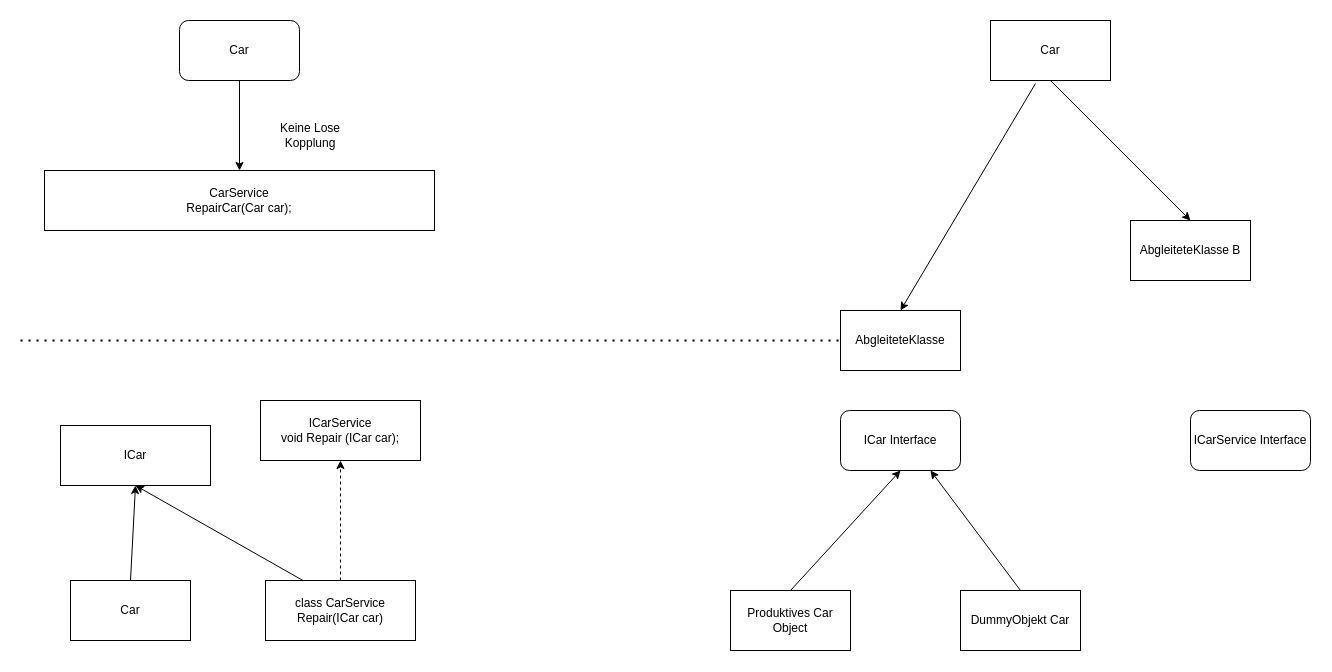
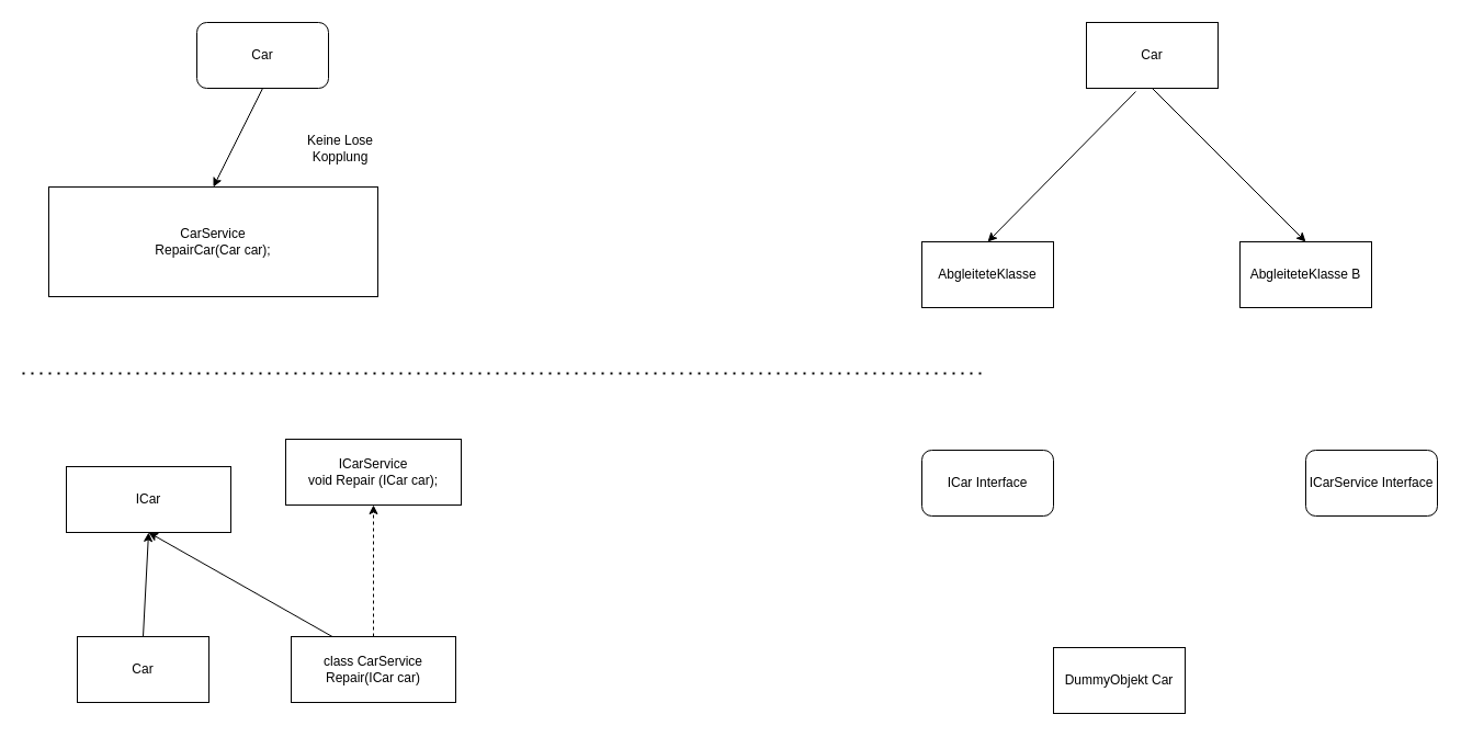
  <mxCell id="0" />
  <mxCell id="1" parent="0" />
  <mxCell id="2" value="Car" style="rounded=1;whiteSpace=wrap;html=1;" vertex="1" parent="1"><mxGeometry x="179" y="20" width="120" height="60" as="geometry" /></mxCell>
- <mxCell id="3" value="CarService&lt;br&gt;RepairCar(Car car);" style="rounded=0;whiteSpace=wrap;html=1;" vertex="1" parent="1"><mxGeometry x="44" y="170" width="390" height="60" as="geometry" /></mxCell>
+ <mxCell id="3" value="CarService&lt;br&gt;RepairCar(Car car);" style="rounded=0;whiteSpace=wrap;html=1;" vertex="1" parent="1"><mxGeometry x="44" y="170" width="300" height="100" as="geometry" /></mxCell>
  <mxCell id="4" value="" style="endArrow=classic;html=1;rounded=0;exitX=0.5;exitY=1;exitDx=0;exitDy=0;entryX=0.5;entryY=0;entryDx=0;entryDy=0;" edge="1" parent="1" source="2" target="3"><mxGeometry width="50" height="50" relative="1" as="geometry"><mxPoint x="680" y="400" as="sourcePoint" /><mxPoint x="730" y="350" as="targetPoint" /></mxGeometry></mxCell>
  <mxCell id="5" value="Keine Lose Kopplung" style="text;html=1;strokeColor=none;fillColor=none;align=center;verticalAlign=middle;whiteSpace=wrap;rounded=0;" vertex="1" parent="1"><mxGeometry x="260" y="120" width="100" height="30" as="geometry" /></mxCell>
  <mxCell id="6" value="" style="endArrow=none;dashed=1;html=1;dashPattern=1 3;strokeWidth=2;rounded=0;" edge="1" parent="1"><mxGeometry width="50" height="50" relative="1" as="geometry"><mxPoint y="340" as="sourcePoint" x="20" /><mxPoint x="900" y="340" as="targetPoint" /></mxGeometry></mxCell>
  <mxCell id="7" value="ICar" style="rounded=0;whiteSpace=wrap;html=1;" vertex="1" parent="1"><mxGeometry x="60" y="425" width="150" height="60" as="geometry" /></mxCell>
  <mxCell id="8" value="ICarService&lt;br&gt;void Repair (ICar car);" style="rounded=0;whiteSpace=wrap;html=1;" vertex="1" parent="1"><mxGeometry x="260" y="400" width="160" height="60" as="geometry" /></mxCell>
  <mxCell id="9" value="class CarService&lt;br&gt;Repair(ICar car)" style="rounded=0;whiteSpace=wrap;html=1;" vertex="1" parent="1"><mxGeometry x="265" y="580" width="150" height="60" as="geometry" /></mxCell>
  <mxCell id="10" value="" style="endArrow=classic;html=1;rounded=0;exitX=0.5;exitY=0;exitDx=0;exitDy=0;entryX=0.5;entryY=1;entryDx=0;entryDy=0;dashed=1;" edge="1" parent="1" source="9" target="8"><mxGeometry width="50" height="50" relative="1" as="geometry"><mxPoint x="680" y="370" as="sourcePoint" /><mxPoint x="730" y="320" as="targetPoint" /></mxGeometry></mxCell>
  <mxCell id="11" value="" style="endArrow=classic;html=1;rounded=0;exitX=0.25;exitY=0;exitDx=0;exitDy=0;entryX=0.5;entryY=1;entryDx=0;entryDy=0;" edge="1" parent="1" source="9" target="7"><mxGeometry width="50" height="50" relative="1" as="geometry"><mxPoint x="680" y="370" as="sourcePoint" /><mxPoint x="730" y="320" as="targetPoint" /></mxGeometry></mxCell>
  <mxCell id="12" value="Car" style="rounded=0;whiteSpace=wrap;html=1;" vertex="1" parent="1"><mxGeometry x="70" y="580" width="120" height="60" as="geometry" /></mxCell>
  <mxCell id="13" value="Car" style="rounded=0;whiteSpace=wrap;html=1;" vertex="1" parent="1"><mxGeometry x="990" y="20" width="120" height="60" as="geometry" /></mxCell>
  <mxCell id="14" value="" style="endArrow=classic;html=1;rounded=0;exitX=0.5;exitY=0;exitDx=0;exitDy=0;entryX=0.5;entryY=1;entryDx=0;entryDy=0;" edge="1" parent="1" source="12" target="7"><mxGeometry width="50" height="50" relative="1" as="geometry"><mxPoint x="680" y="370" as="sourcePoint" /><mxPoint x="730" y="320" as="targetPoint" /></mxGeometry></mxCell>
- <mxCell id="15" value="AbgleiteteKlasse" style="rounded=0;whiteSpace=wrap;html=1;" vertex="1" parent="1"><mxGeometry x="840" y="310" width="120" height="60" as="geometry" /></mxCell>
+ <mxCell id="15" value="AbgleiteteKlasse" style="rounded=0;whiteSpace=wrap;html=1;" vertex="1" parent="1"><mxGeometry x="840" y="220" width="120" height="60" as="geometry" /></mxCell>
  <mxCell id="16" value="" style="endArrow=classic;html=1;rounded=0;exitX=0.375;exitY=1.05;exitDx=0;exitDy=0;exitPerimeter=0;entryX=0.5;entryY=0;entryDx=0;entryDy=0;" edge="1" parent="1" source="13" target="15"><mxGeometry width="50" height="50" relative="1" as="geometry"><mxPoint x="680" y="370" as="sourcePoint" /><mxPoint x="730" y="320" as="targetPoint" /></mxGeometry></mxCell>
  <mxCell id="17" value="&lt;span&gt;AbgleiteteKlasse B&lt;/span&gt;" style="rounded=0;whiteSpace=wrap;html=1;" vertex="1" parent="1"><mxGeometry x="1130" y="220" width="120" height="60" as="geometry" /></mxCell>
  <mxCell id="18" value="" style="endArrow=classic;html=1;rounded=0;exitX=0.5;exitY=1;exitDx=0;exitDy=0;entryX=0.5;entryY=0;entryDx=0;entryDy=0;" edge="1" parent="1" source="13" target="17"><mxGeometry width="50" height="50" relative="1" as="geometry"><mxPoint x="680" y="370" as="sourcePoint" /><mxPoint x="730" y="320" as="targetPoint" /></mxGeometry></mxCell>
  <mxCell id="19" value="ICar Interface" style="rounded=1;whiteSpace=wrap;html=1;" vertex="1" parent="1"><mxGeometry x="840" y="410" width="120" height="60" as="geometry" /></mxCell>
  <mxCell id="20" value="ICarService Interface" style="rounded=1;whiteSpace=wrap;html=1;" vertex="1" parent="1"><mxGeometry x="1190" y="410" width="120" height="60" as="geometry" /></mxCell>
- <mxCell id="21" value="Produktives Car Object" style="rounded=0;whiteSpace=wrap;html=1;" vertex="1" parent="1"><mxGeometry x="730" y="590" width="120" height="60" as="geometry" /></mxCell>
- <mxCell id="22" value="" style="endArrow=classic;html=1;rounded=0;entryX=0.5;entryY=1;entryDx=0;entryDy=0;exitX=0.5;exitY=0;exitDx=0;exitDy=0;" edge="1" parent="1" source="21" target="19"><mxGeometry width="50" height="50" relative="1" as="geometry"><mxPoint x="760" y="560" as="sourcePoint" /><mxPoint x="730" y="360" as="targetPoint" /></mxGeometry></mxCell>
  <mxCell id="23" value="DummyObjekt Car" style="rounded=0;whiteSpace=wrap;html=1;" vertex="1" parent="1"><mxGeometry x="960" y="590" width="120" height="60" as="geometry" /></mxCell>
- <mxCell id="24" value="" style="endArrow=classic;html=1;rounded=0;exitX=0.5;exitY=0;exitDx=0;exitDy=0;entryX=0.75;entryY=1;entryDx=0;entryDy=0;" edge="1" parent="1" source="23" target="19"><mxGeometry width="50" height="50" relative="1" as="geometry"><mxPoint x="680" y="410" as="sourcePoint" /><mxPoint x="730" y="360" as="targetPoint" /></mxGeometry></mxCell>
